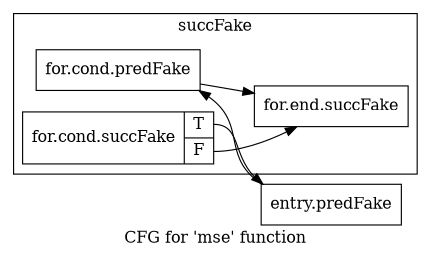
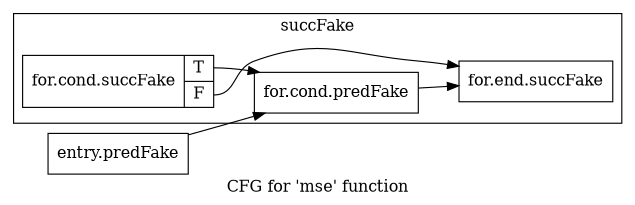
  digraph {
    label="CFG for 'mse' function"
    rankdir=LR
    node [filename="../../../top.cpp" linenumber=6 shape=record]
    edge [execusionnum=0 filename="../../../top.cpp"]
    n1 [label="{for.cond.predFake}"]
    n2 [label="{for.cond.succFake|{<s0>T|<s1>F}}"]
    n3 [label="{for.end.succFake}" linenumber=10]
    n4 [label="{entry.predFake}" filename="" linenumber=""]
    subgraph cluster_1 {
      invocationtime=0
      label=succFake
      tripcount=0
      n1
      n2
      n3
    }
    n1 -> n3
-   n2 -> n4 [tailport=s0]
+   n2 -> n1 [tailport=s0]
    n2 -> n3 [tailport=s1]
    n4 -> n1
  }
